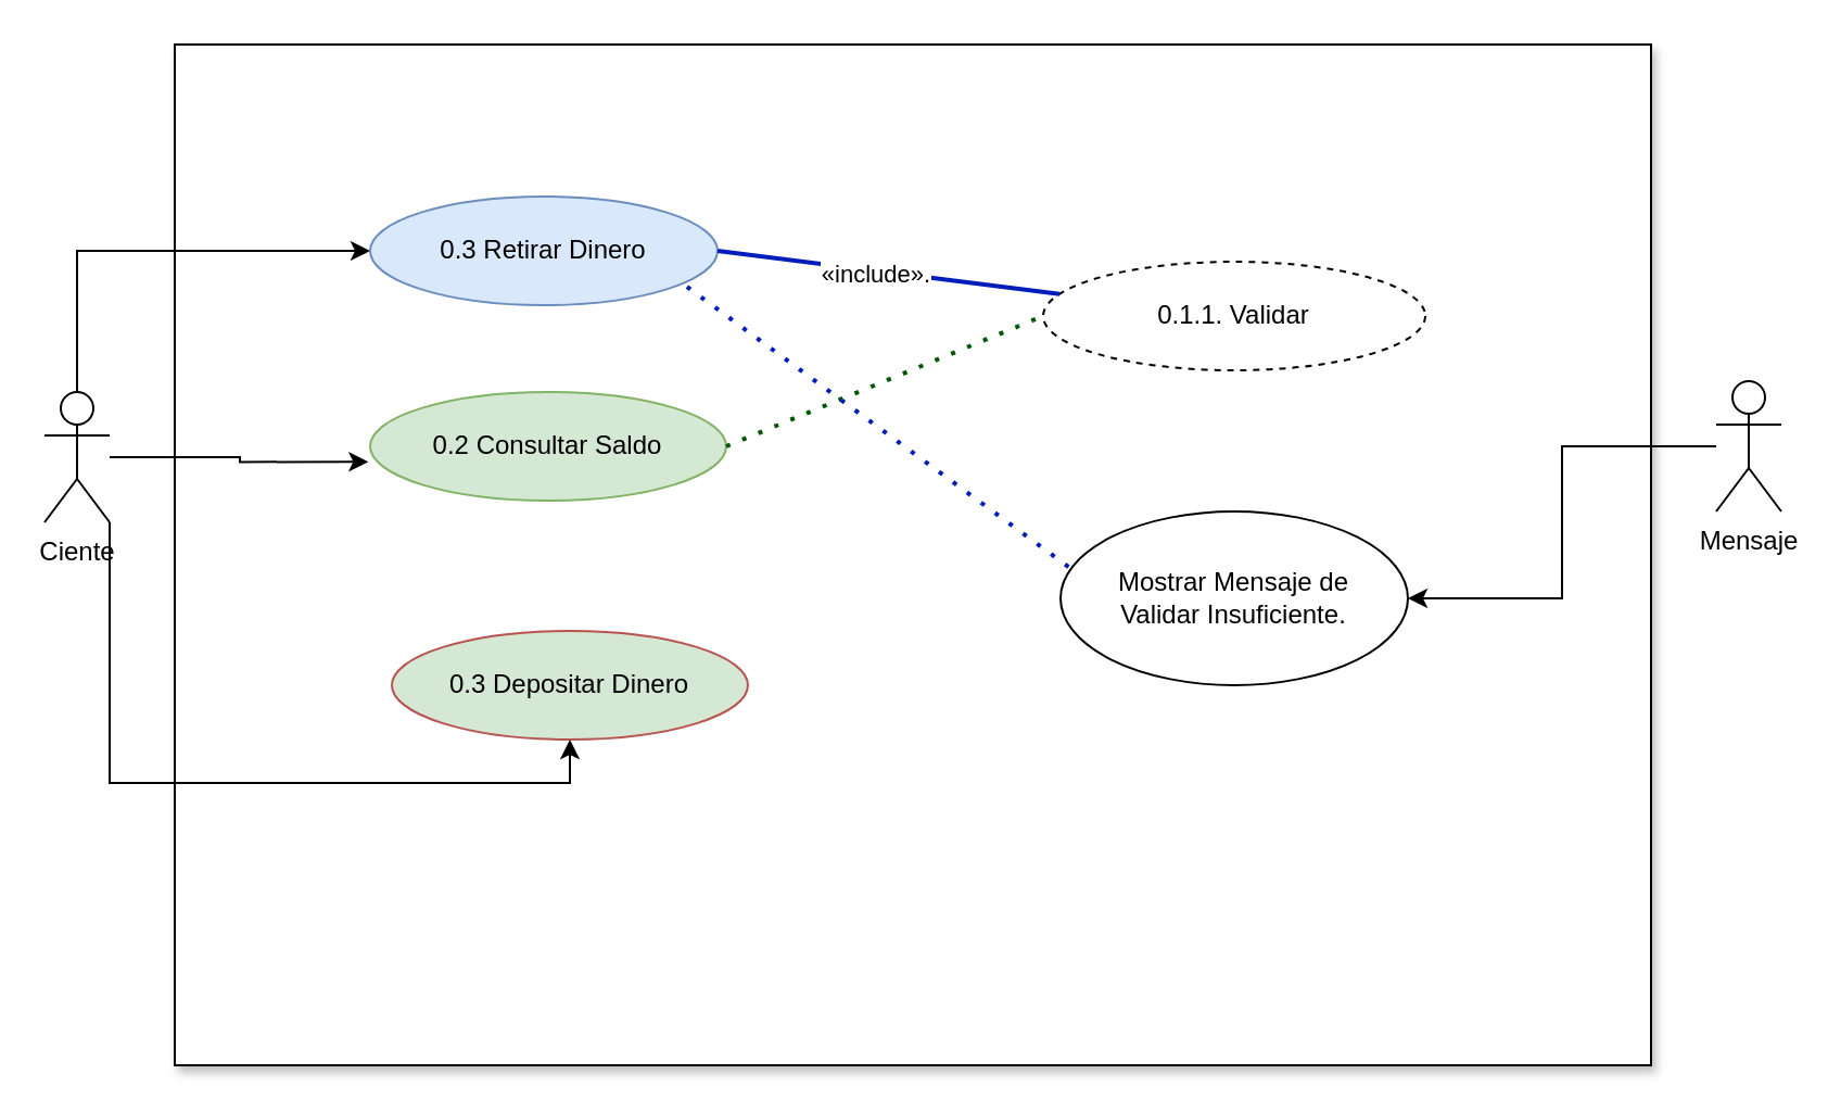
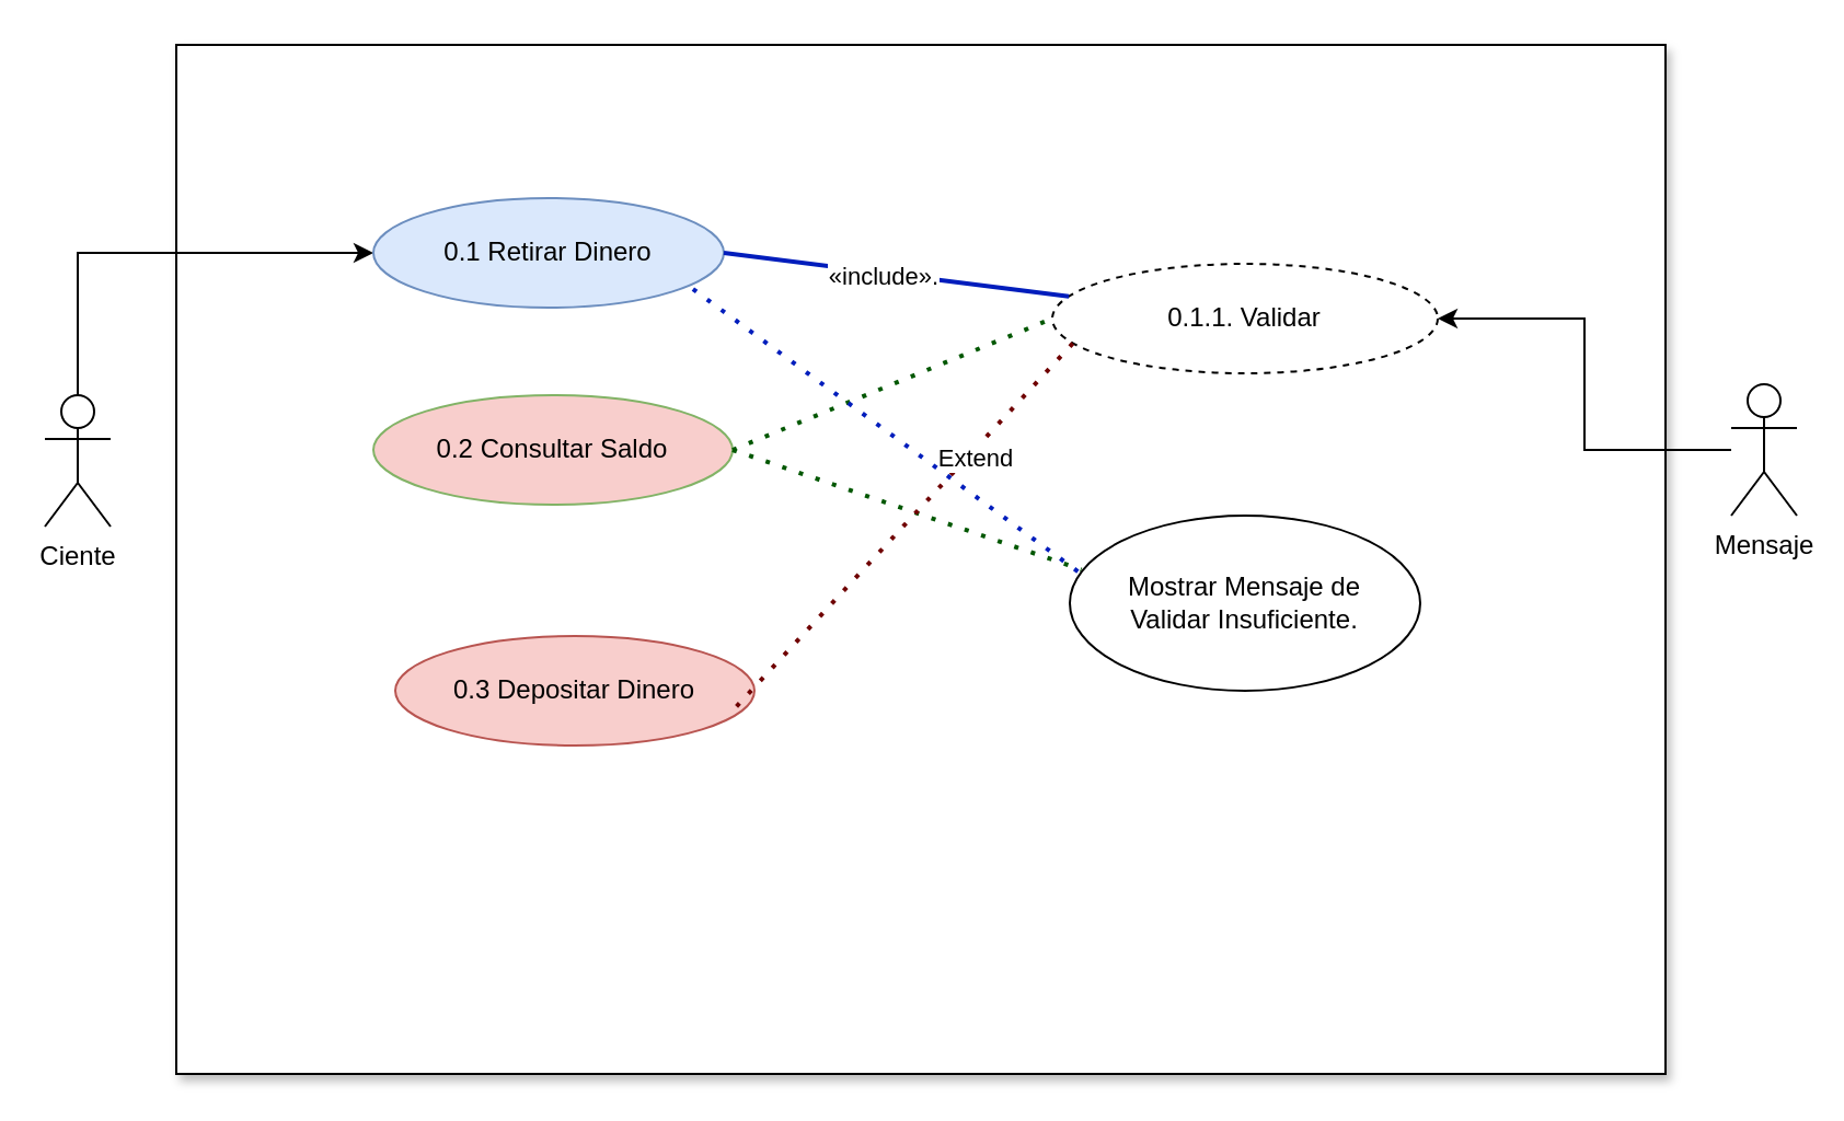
  <mxCell id="0" />
  <mxCell id="1" parent="0" />
  <mxCell id="2" value="" style="rounded=0;whiteSpace=wrap;html=1;glass=0;shadow=1;" parent="1" vertex="1"><mxGeometry x="80" y="20" width="680" height="470" as="geometry" /></mxCell>
  <mxCell id="3" style="edgeStyle=orthogonalEdgeStyle;rounded=0;orthogonalLoop=1;jettySize=auto;html=1;" parent="1" source="5" target="6" edge="1"><mxGeometry relative="1" as="geometry"><Array as="points"><mxPoint x="35" y="115" /></Array></mxGeometry></mxCell>
- <mxCell id="4" style="edgeStyle=orthogonalEdgeStyle;rounded=0;orthogonalLoop=1;jettySize=auto;html=1;entryX=0.5;entryY=1;entryDx=0;entryDy=0;" parent="1" source="5" target="8" edge="1"><mxGeometry relative="1" as="geometry"><Array as="points"><mxPoint x="50" y="360" /><mxPoint x="262" y="360" /></Array></mxGeometry></mxCell>
  <mxCell id="5" value="&lt;span style=&quot;background-color: transparent; color: light-dark(rgb(0, 0, 0), rgb(255, 255, 255));&quot;&gt;Ciente&lt;/span&gt;&lt;div&gt;&lt;div&gt;&lt;font style=&quot;vertical-align: inherit;&quot;&gt;&lt;font style=&quot;vertical-align: inherit;&quot;&gt;&lt;br&gt;&lt;/font&gt;&lt;/font&gt;&lt;/div&gt;&lt;/div&gt;" style="shape=umlActor;verticalLabelPosition=bottom;verticalAlign=top;html=1;outlineConnect=0;" parent="1" vertex="1"><mxGeometry x="20" y="180" width="30" height="60" as="geometry" /></mxCell>
- <mxCell id="6" value="0.3 Retirar Dinero" style="ellipse;whiteSpace=wrap;html=1;fillColor=#dae8fc;strokeColor=#6c8ebf;" parent="1" vertex="1"><mxGeometry x="170" y="90" width="160" height="50" as="geometry" /></mxCell>
- <mxCell id="7" value="0.2 Consultar Saldo" style="ellipse;whiteSpace=wrap;html=1;fillColor=#d5e8d4;strokeColor=#82b366;" parent="1" vertex="1"><mxGeometry x="170" y="180" width="164" height="50" as="geometry" /></mxCell>
- <mxCell id="8" value="0.3 Depositar Dinero" style="ellipse;whiteSpace=wrap;html=1;fillColor=#d5e8d4;strokeColor=#b85450;" parent="1" vertex="1"><mxGeometry x="180" y="290" width="164" height="50" as="geometry" /></mxCell>
- <mxCell id="9" style="edgeStyle=orthogonalEdgeStyle;rounded=0;orthogonalLoop=1;jettySize=auto;html=1;entryX=-0.005;entryY=0.643;entryDx=0;entryDy=0;entryPerimeter=0;" parent="1" source="5" target="7" edge="1"><mxGeometry relative="1" as="geometry" /></mxCell>
+ <mxCell id="6" value="0.1 Retirar Dinero" style="ellipse;whiteSpace=wrap;html=1;fillColor=#dae8fc;strokeColor=#6c8ebf;" parent="1" vertex="1"><mxGeometry x="170" y="90" width="160" height="50" as="geometry" /></mxCell>
+ <mxCell id="7" value="0.2 Consultar Saldo" style="ellipse;whiteSpace=wrap;html=1;fillColor=#f8cecc;strokeColor=#82b366;" parent="1" vertex="1"><mxGeometry x="170" y="180" width="164" height="50" as="geometry" /></mxCell>
+ <mxCell id="8" value="0.3 Depositar Dinero" style="ellipse;whiteSpace=wrap;html=1;fillColor=#f8cecc;strokeColor=#b85450;" parent="1" vertex="1"><mxGeometry x="180" y="290" width="164" height="50" as="geometry" /></mxCell>
  <mxCell id="10" value="0.1.1. Validar" style="ellipse;whiteSpace=wrap;html=1;dashed=1;" parent="1" vertex="1"><mxGeometry x="480" y="120" width="176" height="50" as="geometry" /></mxCell>
- <mxCell id="12" style="edgeStyle=orthogonalEdgeStyle;rounded=0;orthogonalLoop=1;jettySize=auto;html=1;entryX=1;entryY=0.5;entryDx=0;entryDy=0;" parent="1" source="13" target="14" edge="1"><mxGeometry relative="1" as="geometry" /></mxCell>
+ <mxCell id="11" style="edgeStyle=orthogonalEdgeStyle;rounded=0;orthogonalLoop=1;jettySize=auto;html=1;entryX=1;entryY=0.5;entryDx=0;entryDy=0;" parent="1" source="13" target="10" edge="1"><mxGeometry relative="1" as="geometry" /></mxCell>
  <mxCell id="13" value="&lt;font style=&quot;vertical-align: inherit;&quot;&gt;&lt;font style=&quot;vertical-align: inherit;&quot;&gt;Mensaje&lt;/font&gt;&lt;/font&gt;" style="shape=umlActor;verticalLabelPosition=bottom;verticalAlign=top;html=1;outlineConnect=0;" parent="1" vertex="1"><mxGeometry x="790" y="175" width="30" height="60" as="geometry" /></mxCell>
  <mxCell id="14" value="&lt;div&gt;Mostrar Mensaje de&lt;/div&gt;&lt;div&gt;Validar Insuficiente.&lt;/div&gt;" style="ellipse;whiteSpace=wrap;html=1;" parent="1" vertex="1"><mxGeometry x="488" y="235" width="160" height="80" as="geometry" /></mxCell>
  <mxCell id="15" value="" style="endArrow=none;dashed=1;html=1;dashPattern=1 3;strokeWidth=2;rounded=0;exitX=1;exitY=0.5;exitDx=0;exitDy=0;entryX=0;entryY=0.5;entryDx=0;entryDy=0;fillColor=#008a00;strokeColor=#005700;" parent="1" source="7" target="10" edge="1"><mxGeometry width="50" height="50" relative="1" as="geometry"><mxPoint x="400" y="270" as="sourcePoint" /><mxPoint x="450" y="220" as="targetPoint" /></mxGeometry></mxCell>
+ <mxCell id="16" value="" style="endArrow=none;dashed=1;html=1;dashPattern=1 3;strokeWidth=2;rounded=0;exitX=1;exitY=0.5;exitDx=0;exitDy=0;entryX=0.033;entryY=0.308;entryDx=0;entryDy=0;entryPerimeter=0;fillColor=#008a00;strokeColor=#005700;" parent="1" source="7" target="14" edge="1"><mxGeometry width="50" height="50" relative="1" as="geometry"><mxPoint x="344" y="215" as="sourcePoint" /><mxPoint x="490" y="155" as="targetPoint" /></mxGeometry></mxCell>
+ <mxCell id="17" value="" style="endArrow=none;dashed=1;html=1;dashPattern=1 3;strokeWidth=2;rounded=0;entryX=0.062;entryY=0.693;entryDx=0;entryDy=0;entryPerimeter=0;exitX=0.95;exitY=0.643;exitDx=0;exitDy=0;exitPerimeter=0;fillColor=#a20025;strokeColor=#6F0000;" parent="1" source="8" target="10" edge="1"><mxGeometry width="50" height="50" relative="1" as="geometry"><mxPoint x="344" y="215" as="sourcePoint" /><mxPoint x="503" y="270" as="targetPoint" /><Array as="points" /></mxGeometry></mxCell>
+ <mxCell id="18" value="Extend" style="edgeLabel;html=1;align=center;verticalAlign=middle;resizable=0;points=[];" parent="17" vertex="1" connectable="0"><mxGeometry x="0.378" y="-3" relative="1" as="geometry"><mxPoint as="offset" /></mxGeometry></mxCell>
  <mxCell id="19" value="" style="endArrow=none;dashed=0;html=1;dashPattern=1 3;strokeWidth=2;rounded=0;entryX=1;entryY=0.5;entryDx=0;entryDy=0;fillColor=#0050ef;strokeColor=#001DBC;" parent="1" source="10" target="6" edge="1"><mxGeometry width="50" height="50" relative="1" as="geometry"><mxPoint x="400" y="270" as="sourcePoint" /><mxPoint x="450" y="220" as="targetPoint" /></mxGeometry></mxCell>
  <mxCell id="20" value="«include»." style="edgeLabel;html=1;align=center;verticalAlign=middle;resizable=0;points=[];" parent="19" vertex="1" connectable="0"><mxGeometry x="0.079" y="1" relative="1" as="geometry"><mxPoint as="offset" /></mxGeometry></mxCell>
  <mxCell id="21" value="" style="endArrow=none;dashed=1;html=1;dashPattern=1 3;strokeWidth=2;rounded=0;exitX=0.023;exitY=0.319;exitDx=0;exitDy=0;exitPerimeter=0;entryX=0.896;entryY=0.793;entryDx=0;entryDy=0;entryPerimeter=0;fillColor=#0050ef;strokeColor=#001DBC;" parent="1" source="14" target="6" edge="1"><mxGeometry width="50" height="50" relative="1" as="geometry"><mxPoint x="498" y="145" as="sourcePoint" /><mxPoint x="340" y="125" as="targetPoint" /></mxGeometry></mxCell>
